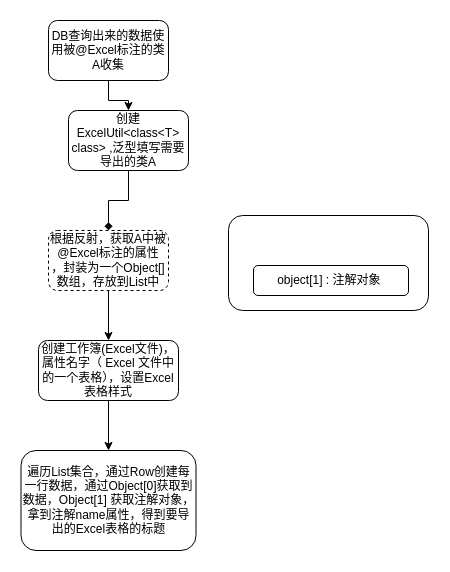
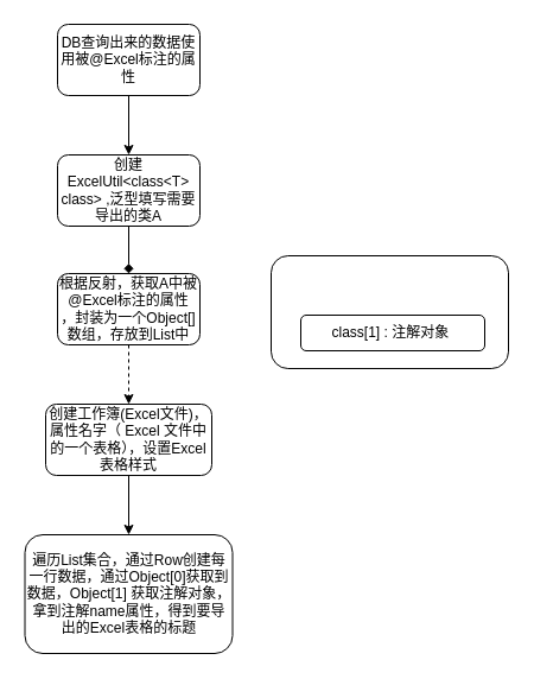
  <mxCell id="0" />
  <mxCell id="1" parent="0" />
  <mxCell id="2" style="edgeStyle=orthogonalEdgeStyle;rounded=0;orthogonalLoop=1;jettySize=auto;html=1;exitX=0.5;exitY=1;exitDx=0;exitDy=0;" edge="1" parent="1" source="3" target="5"><mxGeometry relative="1" as="geometry" /></mxCell>
- <mxCell id="3" value="DB查询出来的数据使用被@Excel标注的类A收集" style="rounded=1;whiteSpace=wrap;html=1;" vertex="1" parent="1"><mxGeometry x="48" y="20" width="120" height="60" as="geometry" /></mxCell>
+ <mxCell id="3" value="DB查询出来的数据使用被@Excel标注的属性" style="rounded=1;whiteSpace=wrap;html=1;" vertex="1" parent="1"><mxGeometry x="48" y="20" width="120" height="60" as="geometry" /></mxCell>
  <mxCell id="4" style="edgeStyle=orthogonalEdgeStyle;rounded=0;orthogonalLoop=1;jettySize=auto;html=1;exitX=0.5;exitY=1;exitDx=0;exitDy=0;entryX=0.5;entryY=0;entryDx=0;entryDy=0;endArrow=diamond;" edge="1" parent="1" source="5" target="7"><mxGeometry relative="1" as="geometry" /></mxCell>
- <mxCell id="5" value="创建ExcelUtil&amp;lt;class&amp;lt;T&amp;gt; class&amp;gt; ,泛型填写需要导出的类A" style="rounded=1;whiteSpace=wrap;html=1;" vertex="1" parent="1"><mxGeometry x="68" y="110" width="120" height="60" as="geometry" /></mxCell>
- <mxCell id="6" style="edgeStyle=orthogonalEdgeStyle;rounded=0;orthogonalLoop=1;jettySize=auto;html=1;exitX=0.5;exitY=1;exitDx=0;exitDy=0;" edge="1" parent="1" source="7" target="11"><mxGeometry relative="1" as="geometry" /></mxCell>
- <mxCell id="7" value="根据反射，获取A中被@Excel标注的属性&lt;br&gt;，封装为一个Object[]数组，存放到List中" style="rounded=1;whiteSpace=wrap;html=1;dashed=1;" vertex="1" parent="1"><mxGeometry x="48" y="230" width="120" height="60" as="geometry" /></mxCell>
+ <mxCell id="5" value="创建ExcelUtil&amp;lt;class&amp;lt;T&amp;gt; class&amp;gt; ,泛型填写需要导出的类A" style="rounded=1;whiteSpace=wrap;html=1;" vertex="1" parent="1"><mxGeometry x="48" y="130" width="120" height="60" as="geometry" /></mxCell>
+ <mxCell id="6" style="edgeStyle=orthogonalEdgeStyle;rounded=0;orthogonalLoop=1;jettySize=auto;html=1;exitX=0.5;exitY=1;exitDx=0;exitDy=0;dashed=1;" edge="1" parent="1" source="7" target="11"><mxGeometry relative="1" as="geometry" /></mxCell>
+ <mxCell id="7" value="根据反射，获取A中被@Excel标注的属性&lt;br&gt;，封装为一个Object[]数组，存放到List中" style="rounded=1;whiteSpace=wrap;html=1;" vertex="1" parent="1"><mxGeometry x="48" y="230" width="120" height="60" as="geometry" /></mxCell>
  <mxCell id="8" value="" style="rounded=1;whiteSpace=wrap;html=1;" vertex="1" parent="1"><mxGeometry x="228" y="215" width="200" height="95" as="geometry" /></mxCell>
- <mxCell id="9" value="object[1] : 注解对象&amp;nbsp;" style="rounded=1;whiteSpace=wrap;html=1;" vertex="1" parent="1"><mxGeometry x="253" y="265" width="155" height="30" as="geometry" /></mxCell>
+ <mxCell id="9" value="class[1] : 注解对象&amp;nbsp;" style="rounded=1;whiteSpace=wrap;html=1;" vertex="1" parent="1"><mxGeometry x="253" y="265" width="155" height="30" as="geometry" /></mxCell>
  <mxCell id="10" style="edgeStyle=orthogonalEdgeStyle;rounded=0;orthogonalLoop=1;jettySize=auto;html=1;exitX=0.5;exitY=1;exitDx=0;exitDy=0;" edge="1" parent="1" source="11" target="12"><mxGeometry relative="1" as="geometry" /></mxCell>
  <mxCell id="11" value="创建工作簿(Excel文件)，属性名字（ Excel 文件中的一个表格），设置Excel表格样式" style="rounded=1;whiteSpace=wrap;html=1;" vertex="1" parent="1"><mxGeometry x="38" y="340" width="140" height="60" as="geometry" /></mxCell>
  <mxCell id="12" value="遍历List集合，通过Row创建每一行数据，通过Object[0]获取到数据，Object[1] 获取注解对象，拿到注解name属性，得到要导出的Excel表格的标题" style="rounded=1;whiteSpace=wrap;html=1;" vertex="1" parent="1"><mxGeometry x="20.5" y="450" width="175" height="100" as="geometry" /></mxCell>
